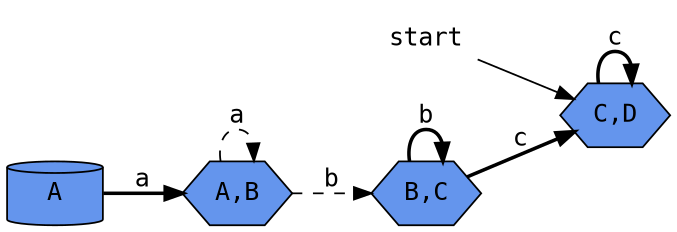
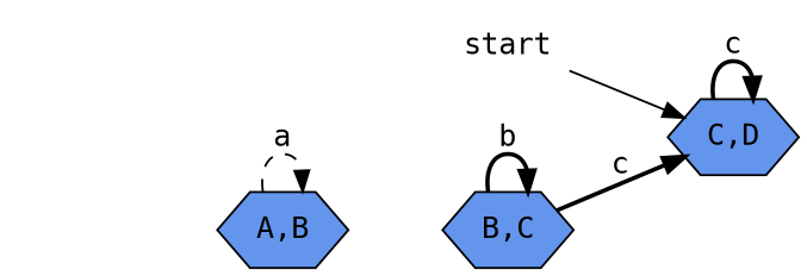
  digraph {
    fontname="DejaVu Sans Mono"
    rankdir=LR
    node [fontname="DejaVu Sans Mono" shape=hexagon fillcolor=cornflowerblue style=filled]
    edge [fontname="DejaVu Sans Mono" style=bold]
    start [shape=plaintext fillcolor="" style=""]
    n2 [label="C,D"]
-   A [shape=cylinder]
    n4 [label="A,B"]
    n5 [label="B,C"]
    start -> n2 [style=solid]
    n2 -> n2 [label=c]
-   A -> n4 [label=a]
    n4 -> n4 [label=a style=dashed]
-   n4 -> n5 [label=b style=dashed]
    n5 -> n2 [label=c]
    n5 -> n5 [label=b]
  }
